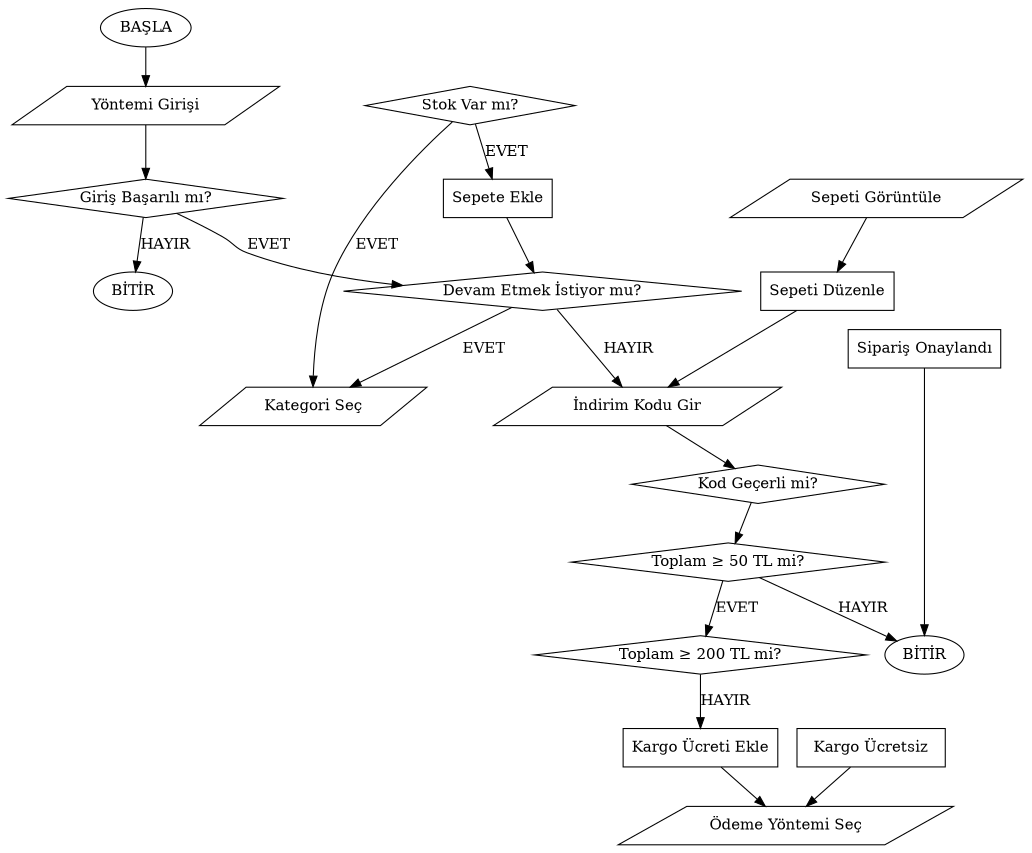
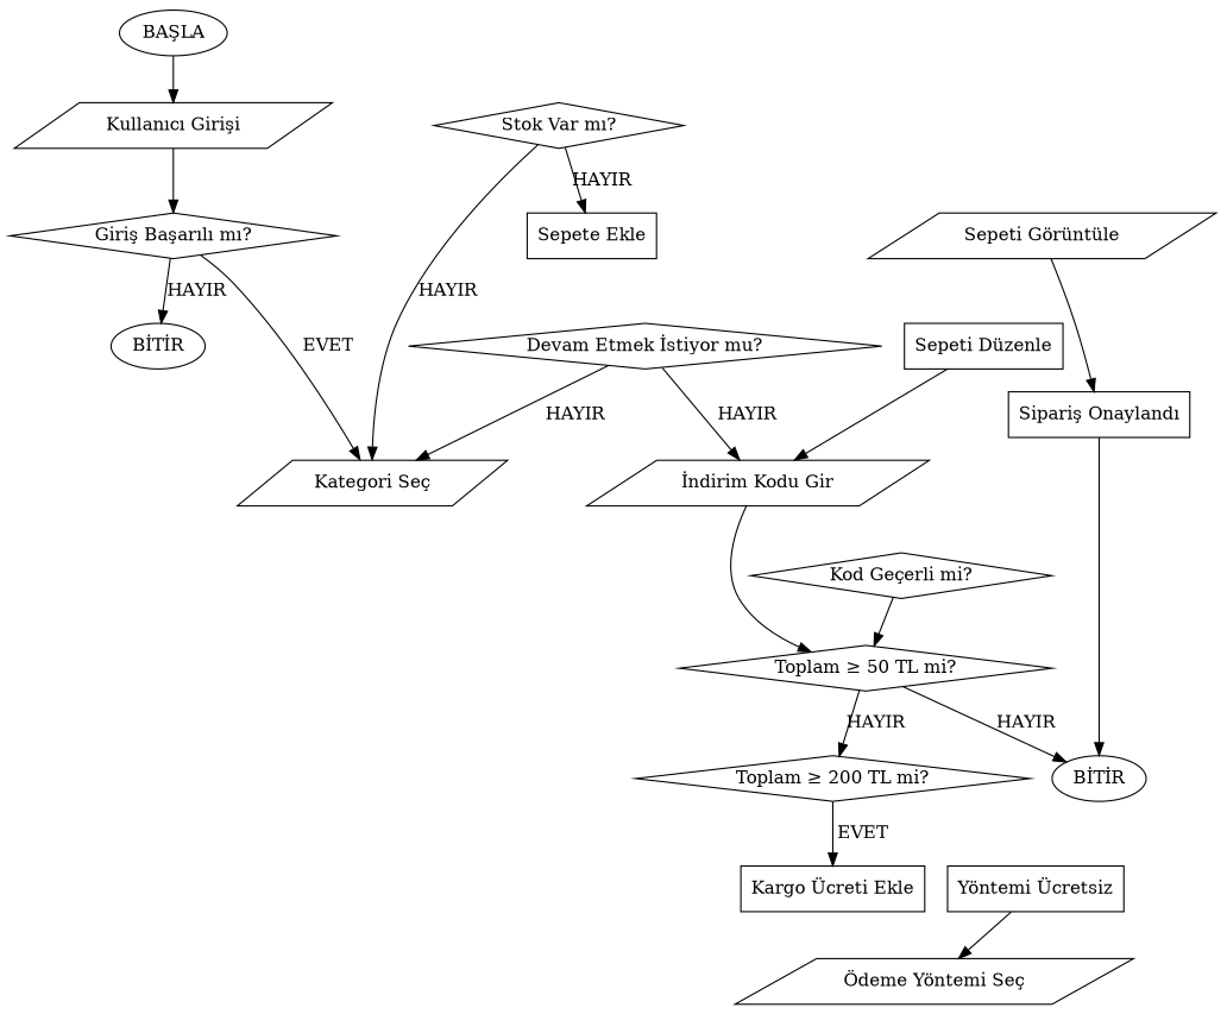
  digraph {
    rankdir=TB
    node [shape=diamond]
    n1 [label="BAŞLA" shape=oval]
-   n2 [label="Yöntemi Girişi" shape=parallelogram]
+   n2 [label="Kullanıcı Girişi" shape=parallelogram]
    n3 [label="Giriş Başarılı mı?"]
    n4 [label="BİTİR" shape=oval]
    n5 [label="Kategori Seç" shape=parallelogram]
    n6 [label="Stok Var mı?"]
    n7 [label="Sepete Ekle" shape=box]
    n8 [label="Devam Etmek İstiyor mu?"]
    n9 [label="İndirim Kodu Gir" shape=parallelogram]
    n10 [label="Sepeti Görüntüle" shape=parallelogram]
    n11 [label="Sepeti Düzenle" shape=box]
    n12 [label="Kod Geçerli mi?"]
    n13 [label="Toplam ≥ 50 TL mi?"]
    n14 [label="Toplam ≥ 200 TL mi?"]
    n15 [label="BİTİR" shape=oval]
    n16 [label="Kargo Ücreti Ekle" shape=box]
-   n17 [label="Kargo Ücretsiz" shape=box]
+   n17 [label="Yöntemi Ücretsiz" shape=box]
    n18 [label="Ödeme Yöntemi Seç" shape=parallelogram]
    n19 [label="Sipariş Onaylandı" shape=box]
    n1 -> n2
    n2 -> n3
    n3 -> n4 [label=HAYIR]
-   n3 -> n8 [label=EVET]
-   n6 -> n5 [label=EVET]
-   n6 -> n7 [label=EVET]
-   n7 -> n8
-   n8 -> n5 [label=EVET]
+   n3 -> n5 [label=EVET]
+   n6 -> n5 [label=HAYIR]
+   n6 -> n7 [label=HAYIR]
+   n8 -> n5 [label=HAYIR]
    n8 -> n9 [label=HAYIR]
-   n9 -> n12
-   n10 -> n11
+   n9 -> n13
+   n10 -> n19
    n11 -> n9
    n12 -> n13
-   n13 -> n14 [label=EVET]
+   n13 -> n14 [label=HAYIR]
    n13 -> n15 [label=HAYIR]
-   n14 -> n16 [label=HAYIR]
-   n16 -> n18
+   n14 -> n16 [label=EVET]
    n17 -> n18
    n19 -> n15
  }
